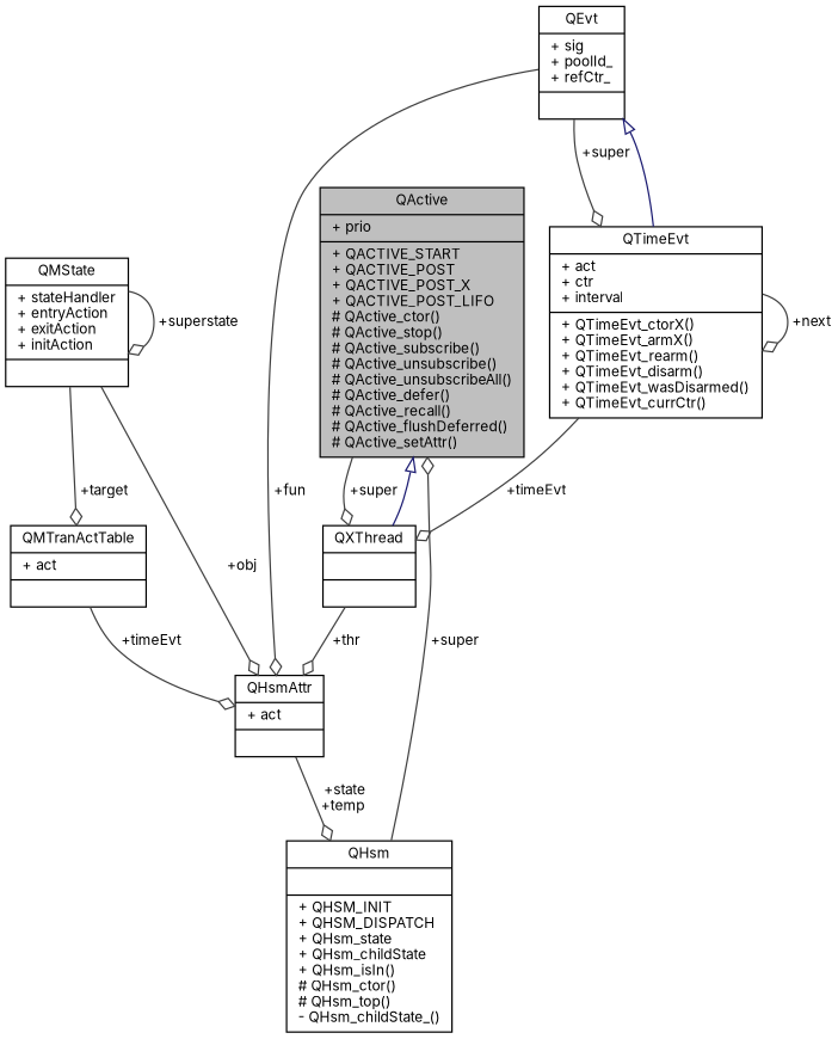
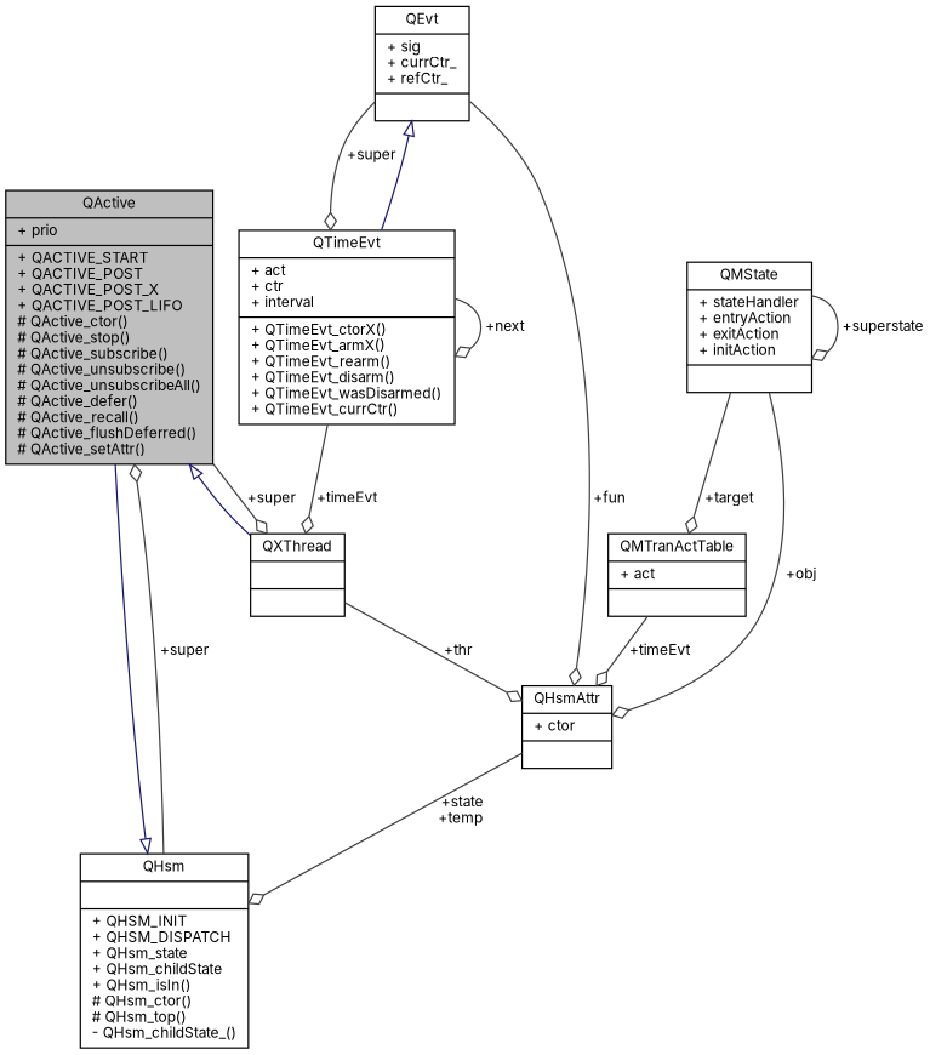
  digraph {
    fontname=Inter
    node [color=black fillcolor=white fontname=Inter fontsize=10 shape=record style=filled]
    edge [color=grey25 fontname=Inter fontsize=10 labelfontname=Helvetica labelfontsize=10 style=solid arrowhead=odiamond]
    n1 [fillcolor=grey75 fontcolor=black height=0.2 label="{QActive\n|+ prio\l|+ QACTIVE_START\l+ QACTIVE_POST\l+ QACTIVE_POST_X\l+ QACTIVE_POST_LIFO\l# QActive_ctor()\l# QActive_stop()\l# QActive_subscribe()\l# QActive_unsubscribe()\l# QActive_unsubscribeAll()\l# QActive_defer()\l# QActive_recall()\l# QActive_flushDeferred()\l# QActive_setAttr()\l}" width=0.4]
    n2 [height=0.2 label="{QXThread\n||}" width=0.4]
-   n3 [height=0.2 label="{QHsmAttr\n|+ act\l|}" width=0.4]
+   n3 [height=0.2 label="{QHsmAttr\n|+ ctor\l|}" width=0.4]
    n4 [height=0.2 label="{QHsm\n||+ QHSM_INIT\l+ QHSM_DISPATCH\l+ QHsm_state\l+ QHsm_childState\l+ QHsm_isIn()\l# QHsm_ctor()\l# QHsm_top()\l- QHsm_childState_()\l}" width=0.4]
    n5 [height=0.2 label="{QMState\n|+ stateHandler\l+ entryAction\l+ exitAction\l+ initAction\l|}" width=0.4]
    n6 [height=0.2 label="{QMTranActTable\n|+ act\l|}" width=0.4]
-   n7 [height=0.2 label="{QEvt\n|+ sig\l+ poolId_\l+ refCtr_\l|}" width=0.4]
+   n7 [height=0.2 label="{QEvt\n|+ sig\l+ currCtr_\l+ refCtr_\l|}" width=0.4]
    n8 [height=0.2 label="{QTimeEvt\n|+ act\l+ ctr\l+ interval\l|+ QTimeEvt_ctorX()\l+ QTimeEvt_armX()\l+ QTimeEvt_rearm()\l+ QTimeEvt_disarm()\l+ QTimeEvt_wasDisarmed()\l+ QTimeEvt_currCtr()\l}" width=0.4]
    n1 -> n2 [arrowtail=onormal color=midnightblue dir=back arrowhead=""]
    n1 -> n2 [label=" +super"]
    n2 -> n3 [label=" +thr"]
    n3 -> n4 [label=" +state\n+temp"]
+   n4 -> n1 [arrowtail=onormal color=midnightblue dir=back arrowhead=""]
    n4 -> n1 [label=" +super"]
    n5 -> n3 [label=" +obj"]
    n5 -> n5 [label=" +superstate"]
    n5 -> n6 [label=" +target"]
    n6 -> n3 [label=" +timeEvt"]
    n7 -> n3 [label=" +fun"]
    n7 -> n8 [arrowtail=onormal color=midnightblue dir=back arrowhead=""]
    n7 -> n8 [label=" +super"]
    n8 -> n2 [label=" +timeEvt"]
    n8 -> n8 [label=" +next"]
  }
